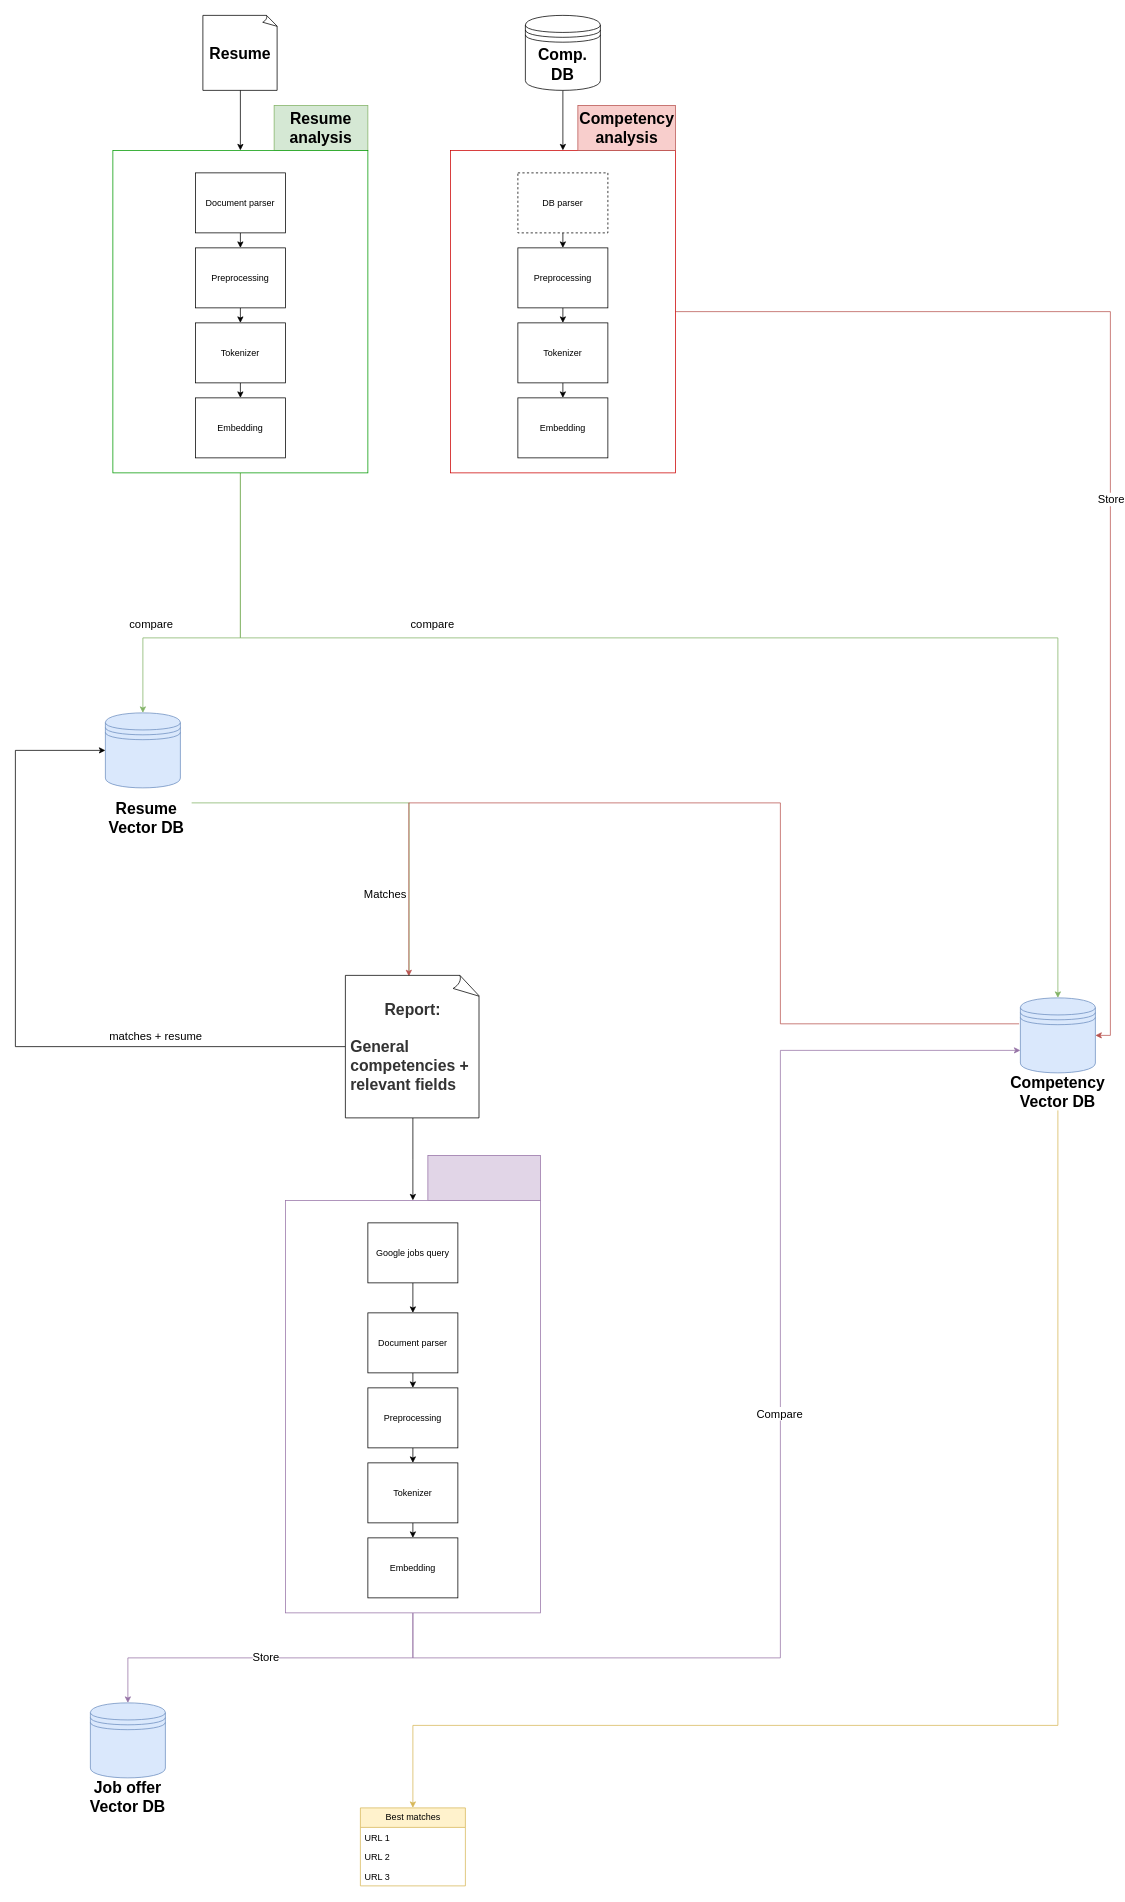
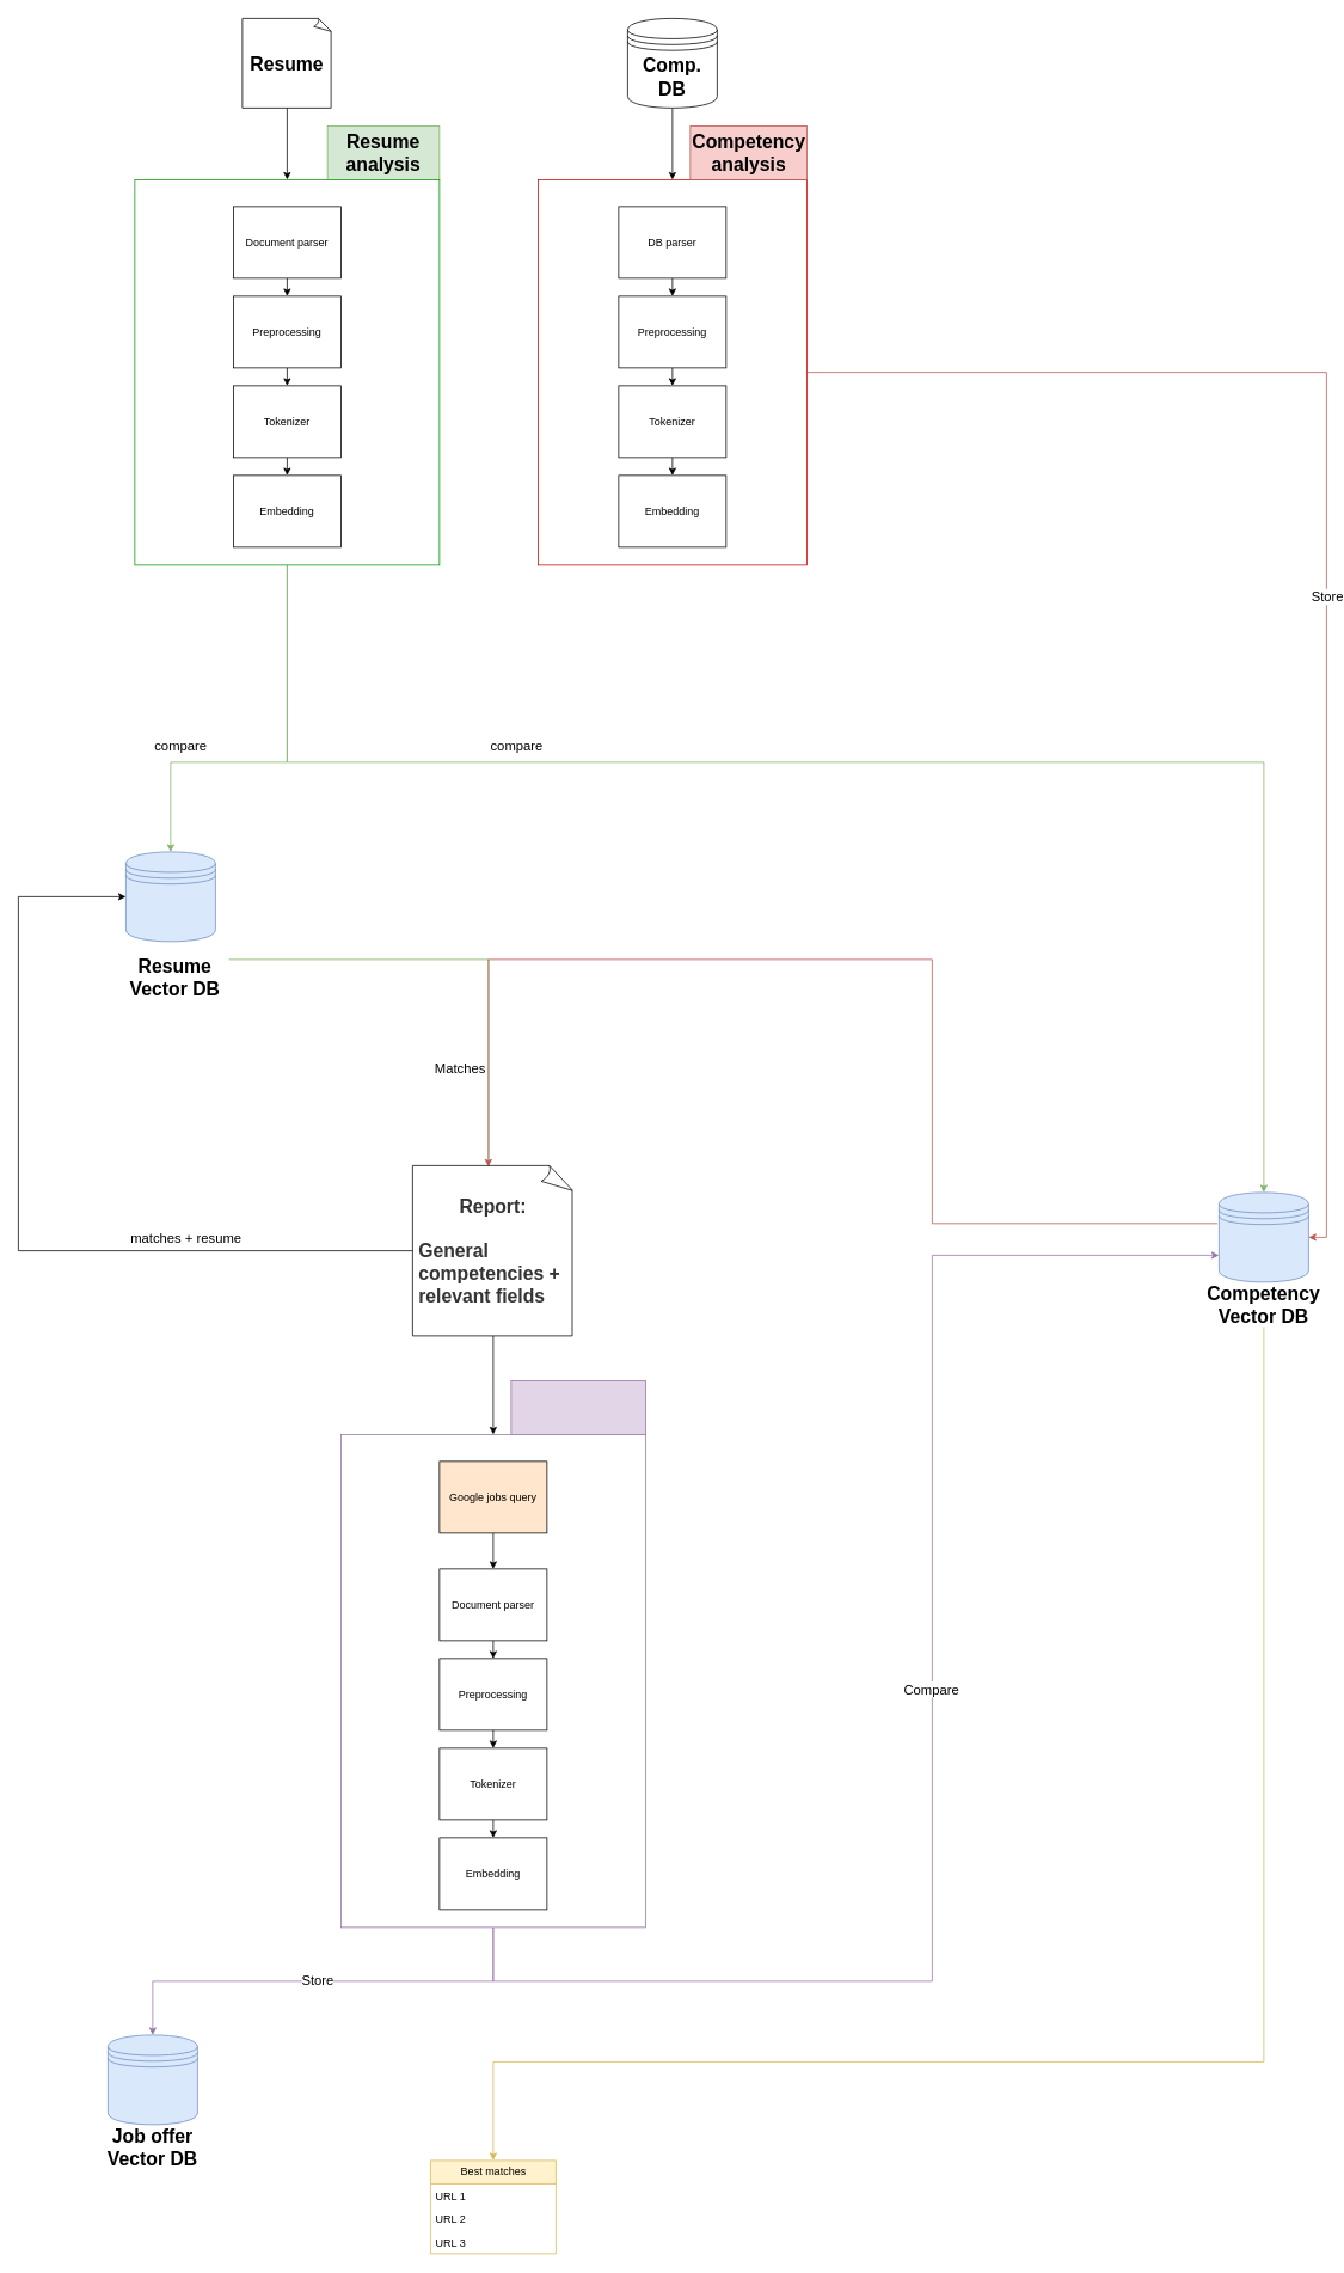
  <mxCell id="0" />
  <mxCell id="1" parent="0" />
  <mxCell id="2" value="" style="rounded=0;whiteSpace=wrap;html=1;fillColor=#d5e8d4;strokeColor=#82b366;" vertex="1" parent="1"><mxGeometry x="365" y="140" width="125" height="60" as="geometry" /></mxCell>
  <mxCell id="3" value="Resume" style="whiteSpace=wrap;html=1;shape=mxgraph.basic.document;fontStyle=1;fontSize=21;" vertex="1" parent="1"><mxGeometry x="270" y="20" width="100" height="100" as="geometry" /></mxCell>
  <mxCell id="4" style="edgeStyle=orthogonalEdgeStyle;rounded=0;orthogonalLoop=1;jettySize=auto;html=1;entryX=0.5;entryY=0;entryDx=0;entryDy=0;fillColor=#d5e8d4;strokeColor=#82b366;" edge="1" parent="1" source="7" target="17"><mxGeometry relative="1" as="geometry"><Array as="points"><mxPoint x="320" y="850" /><mxPoint x="190" y="850" /></Array></mxGeometry></mxCell>
  <mxCell id="5" value="compare" style="edgeLabel;html=1;align=center;verticalAlign=middle;resizable=0;points=[];fontSize=15;" vertex="1" connectable="0" parent="4"><mxGeometry x="0.08" y="3" relative="1" as="geometry"><mxPoint x="-97" y="-23" as="offset" /></mxGeometry></mxCell>
  <mxCell id="6" style="edgeStyle=orthogonalEdgeStyle;rounded=0;orthogonalLoop=1;jettySize=auto;html=1;fillColor=#d5e8d4;strokeColor=#82b366;" edge="1" parent="1" source="7" target="29"><mxGeometry relative="1" as="geometry"><mxPoint x="490" y="830" as="targetPoint" /><Array as="points"><mxPoint x="320" y="850" /><mxPoint x="1410" y="850" /></Array></mxGeometry></mxCell>
  <mxCell id="7" value="" style="rounded=0;whiteSpace=wrap;html=1;strokeColor=#009900;" vertex="1" parent="1"><mxGeometry x="150" y="200" width="340" height="430" as="geometry" /></mxCell>
  <mxCell id="8" value="Resume analysis" style="text;html=1;align=center;verticalAlign=middle;whiteSpace=wrap;rounded=0;fontSize=21;fontStyle=1" vertex="1" parent="1"><mxGeometry x="365" y="142.5" width="125" height="55" as="geometry" /></mxCell>
  <mxCell id="9" value="" style="endArrow=classic;html=1;rounded=0;exitX=0.5;exitY=1;exitDx=0;exitDy=0;exitPerimeter=0;entryX=0.5;entryY=0;entryDx=0;entryDy=0;" edge="1" parent="1" source="3" target="7"><mxGeometry width="50" height="50" relative="1" as="geometry"><mxPoint x="310" y="230" as="sourcePoint" /><mxPoint x="320" y="80" as="targetPoint" /></mxGeometry></mxCell>
  <mxCell id="10" style="edgeStyle=orthogonalEdgeStyle;rounded=0;orthogonalLoop=1;jettySize=auto;html=1;exitX=0.5;exitY=1;exitDx=0;exitDy=0;entryX=0.5;entryY=0;entryDx=0;entryDy=0;" edge="1" parent="1" source="11" target="13"><mxGeometry relative="1" as="geometry" /></mxCell>
  <mxCell id="11" value="Document parser" style="rounded=0;whiteSpace=wrap;html=1;" vertex="1" parent="1"><mxGeometry x="260" y="230" width="120" height="80" as="geometry" /></mxCell>
  <mxCell id="12" style="edgeStyle=orthogonalEdgeStyle;rounded=0;orthogonalLoop=1;jettySize=auto;html=1;exitX=0.5;exitY=1;exitDx=0;exitDy=0;entryX=0.5;entryY=0;entryDx=0;entryDy=0;" edge="1" parent="1" source="13" target="15"><mxGeometry relative="1" as="geometry" /></mxCell>
  <mxCell id="13" value="Preprocessing" style="rounded=0;whiteSpace=wrap;html=1;" vertex="1" parent="1"><mxGeometry x="260" y="330" width="120" height="80" as="geometry" /></mxCell>
  <mxCell id="14" style="edgeStyle=orthogonalEdgeStyle;rounded=0;orthogonalLoop=1;jettySize=auto;html=1;exitX=0.5;exitY=1;exitDx=0;exitDy=0;entryX=0.5;entryY=0;entryDx=0;entryDy=0;" edge="1" parent="1" source="15" target="16"><mxGeometry relative="1" as="geometry" /></mxCell>
  <mxCell id="15" value="Tokenizer" style="rounded=0;whiteSpace=wrap;html=1;" vertex="1" parent="1"><mxGeometry x="260" y="430" width="120" height="80" as="geometry" /></mxCell>
  <mxCell id="16" value="Embedding" style="rounded=0;whiteSpace=wrap;html=1;" vertex="1" parent="1"><mxGeometry x="260" y="530" width="120" height="80" as="geometry" /></mxCell>
  <mxCell id="17" value="" style="shape=datastore;whiteSpace=wrap;html=1;fillColor=#dae8fc;strokeColor=#6c8ebf;" vertex="1" parent="1"><mxGeometry x="140" y="950" width="100" height="100" as="geometry" /></mxCell>
  <mxCell id="18" style="edgeStyle=orthogonalEdgeStyle;rounded=0;orthogonalLoop=1;jettySize=auto;html=1;fillColor=#d5e8d4;strokeColor=#82b366;" edge="1" parent="1" source="20"><mxGeometry relative="1" as="geometry"><mxPoint x="545" y="1310" as="targetPoint" /><Array as="points"><mxPoint x="545" y="1070" /></Array></mxGeometry></mxCell>
  <mxCell id="19" value="Matches" style="edgeLabel;html=1;align=center;verticalAlign=middle;resizable=0;points=[];fontSize=15;" vertex="1" connectable="0" parent="18"><mxGeometry x="0.023" relative="1" as="geometry"><mxPoint x="-14" y="120" as="offset" /></mxGeometry></mxCell>
  <mxCell id="20" value="Resume Vector DB" style="text;html=1;align=center;verticalAlign=middle;whiteSpace=wrap;rounded=0;fontSize=21;fontStyle=1" vertex="1" parent="1"><mxGeometry x="135" y="1065" width="120" height="50" as="geometry" /></mxCell>
  <mxCell id="21" style="edgeStyle=orthogonalEdgeStyle;rounded=0;orthogonalLoop=1;jettySize=auto;html=1;entryX=1;entryY=0.5;entryDx=0;entryDy=0;fillColor=#f8cecc;strokeColor=#b85450;" edge="1" parent="1" source="23" target="29"><mxGeometry relative="1" as="geometry" /></mxCell>
  <mxCell id="22" value="&lt;font style=&quot;font-size: 15px;&quot;&gt;Store&lt;/font&gt;" style="edgeLabel;html=1;align=center;verticalAlign=middle;resizable=0;points=[];" vertex="1" connectable="0" parent="21"><mxGeometry x="0.059" relative="1" as="geometry"><mxPoint as="offset" /></mxGeometry></mxCell>
  <mxCell id="23" value="" style="rounded=0;whiteSpace=wrap;html=1;strokeColor=#CC0000;" vertex="1" parent="1"><mxGeometry x="600" y="200" width="300" height="430" as="geometry" /></mxCell>
  <mxCell id="24" value="" style="rounded=0;whiteSpace=wrap;html=1;fillColor=#f8cecc;strokeColor=#b85450;" vertex="1" parent="1"><mxGeometry x="770" y="140" width="130" height="60" as="geometry" /></mxCell>
  <mxCell id="25" value="Competency analysis" style="text;html=1;align=center;verticalAlign=middle;whiteSpace=wrap;rounded=0;fontSize=21;fontStyle=1" vertex="1" parent="1"><mxGeometry x="772.5" y="142.5" width="125" height="55" as="geometry" /></mxCell>
  <mxCell id="26" style="edgeStyle=orthogonalEdgeStyle;rounded=0;orthogonalLoop=1;jettySize=auto;html=1;entryX=0.5;entryY=0;entryDx=0;entryDy=0;" edge="1" parent="1" source="27" target="23"><mxGeometry relative="1" as="geometry" /></mxCell>
  <mxCell id="27" value="" style="shape=datastore;whiteSpace=wrap;html=1;" vertex="1" parent="1"><mxGeometry x="700" y="20" width="100" height="100" as="geometry" /></mxCell>
  <mxCell id="28" value="Comp. DB" style="text;html=1;align=center;verticalAlign=middle;whiteSpace=wrap;rounded=0;fontSize=21;fontStyle=1" vertex="1" parent="1"><mxGeometry x="700" y="60" width="100" height="50" as="geometry" /></mxCell>
  <mxCell id="29" value="" style="shape=datastore;whiteSpace=wrap;html=1;fillColor=#dae8fc;strokeColor=#6c8ebf;" vertex="1" parent="1"><mxGeometry x="1360" y="1330" width="100" height="100" as="geometry" /></mxCell>
  <mxCell id="30" style="edgeStyle=orthogonalEdgeStyle;rounded=0;orthogonalLoop=1;jettySize=auto;html=1;exitX=-0.017;exitY=0.346;exitDx=0;exitDy=0;exitPerimeter=0;fillColor=#f8cecc;strokeColor=#b85450;entryX=0.47;entryY=0.006;entryDx=0;entryDy=0;entryPerimeter=0;" edge="1" parent="1" source="29" target="44"><mxGeometry relative="1" as="geometry"><mxPoint x="1350" y="1360" as="sourcePoint" /><mxPoint x="540" y="1280" as="targetPoint" /><Array as="points"><mxPoint x="1040" y="1365" /><mxPoint x="1040" y="1070" /><mxPoint x="545" y="1070" /></Array></mxGeometry></mxCell>
  <mxCell id="31" style="edgeStyle=orthogonalEdgeStyle;rounded=0;orthogonalLoop=1;jettySize=auto;html=1;fillColor=#fff2cc;strokeColor=#d6b656;entryX=0.5;entryY=0;entryDx=0;entryDy=0;" edge="1" parent="1" source="32" target="60"><mxGeometry relative="1" as="geometry"><mxPoint x="1410" y="2440" as="targetPoint" /><Array as="points"><mxPoint x="1410" y="2300" /><mxPoint x="550" y="2300" /></Array></mxGeometry></mxCell>
  <mxCell id="32" value="Competency Vector DB" style="text;html=1;align=center;verticalAlign=middle;whiteSpace=wrap;rounded=0;fontSize=21;fontStyle=1" vertex="1" parent="1"><mxGeometry x="1350" y="1430" width="120" height="50" as="geometry" /></mxCell>
  <mxCell id="33" style="edgeStyle=orthogonalEdgeStyle;rounded=0;orthogonalLoop=1;jettySize=auto;html=1;exitX=0.5;exitY=1;exitDx=0;exitDy=0;entryX=0.5;entryY=0;entryDx=0;entryDy=0;" edge="1" parent="1" source="34" target="36"><mxGeometry relative="1" as="geometry" /></mxCell>
- <mxCell id="34" value="DB parser" style="rounded=0;whiteSpace=wrap;html=1;dashed=1;" vertex="1" parent="1"><mxGeometry x="690" y="230" width="120" height="80" as="geometry" /></mxCell>
+ <mxCell id="34" value="DB parser" style="rounded=0;whiteSpace=wrap;html=1;" vertex="1" parent="1"><mxGeometry x="690" y="230" width="120" height="80" as="geometry" /></mxCell>
  <mxCell id="35" style="edgeStyle=orthogonalEdgeStyle;rounded=0;orthogonalLoop=1;jettySize=auto;html=1;exitX=0.5;exitY=1;exitDx=0;exitDy=0;entryX=0.5;entryY=0;entryDx=0;entryDy=0;" edge="1" parent="1" source="36" target="38"><mxGeometry relative="1" as="geometry" /></mxCell>
  <mxCell id="36" value="Preprocessing" style="rounded=0;whiteSpace=wrap;html=1;" vertex="1" parent="1"><mxGeometry x="690" y="330" width="120" height="80" as="geometry" /></mxCell>
  <mxCell id="37" style="edgeStyle=orthogonalEdgeStyle;rounded=0;orthogonalLoop=1;jettySize=auto;html=1;exitX=0.5;exitY=1;exitDx=0;exitDy=0;entryX=0.5;entryY=0;entryDx=0;entryDy=0;" edge="1" parent="1" source="38" target="39"><mxGeometry relative="1" as="geometry" /></mxCell>
  <mxCell id="38" value="Tokenizer" style="rounded=0;whiteSpace=wrap;html=1;" vertex="1" parent="1"><mxGeometry x="690" y="430" width="120" height="80" as="geometry" /></mxCell>
  <mxCell id="39" value="Embedding" style="rounded=0;whiteSpace=wrap;html=1;" vertex="1" parent="1"><mxGeometry x="690" y="530" width="120" height="80" as="geometry" /></mxCell>
  <mxCell id="40" value="compare" style="edgeLabel;html=1;align=center;verticalAlign=middle;resizable=0;points=[];fontSize=15;" vertex="1" connectable="0" parent="1"><mxGeometry x="210" y="840" as="geometry"><mxPoint x="365" y="-10" as="offset" /></mxGeometry></mxCell>
  <mxCell id="41" style="edgeStyle=orthogonalEdgeStyle;rounded=0;orthogonalLoop=1;jettySize=auto;html=1;entryX=0;entryY=0.5;entryDx=0;entryDy=0;exitX=0;exitY=0.5;exitDx=0;exitDy=0;exitPerimeter=0;" edge="1" parent="1" source="44" target="17"><mxGeometry relative="1" as="geometry"><mxPoint x="450" y="1360" as="sourcePoint" /><Array as="points"><mxPoint x="20" y="1395" /><mxPoint x="20" y="1000" /></Array></mxGeometry></mxCell>
  <mxCell id="42" value="matches + resume" style="edgeLabel;html=1;align=center;verticalAlign=middle;resizable=0;points=[];fontSize=15;" vertex="1" connectable="0" parent="41"><mxGeometry x="-0.322" y="-4" relative="1" as="geometry"><mxPoint x="70" y="-11" as="offset" /></mxGeometry></mxCell>
  <mxCell id="43" style="edgeStyle=orthogonalEdgeStyle;rounded=0;orthogonalLoop=1;jettySize=auto;html=1;" edge="1" parent="1" source="44"><mxGeometry relative="1" as="geometry"><mxPoint x="550" y="1600" as="targetPoint" /></mxGeometry></mxCell>
  <mxCell id="44" value="&lt;div style=&quot;&quot;&gt;&lt;span style=&quot;color: rgb(51, 51, 51); font-size: 21px; font-weight: 700;&quot;&gt;Report:&lt;/span&gt;&lt;/div&gt;&lt;div style=&quot;&quot;&gt;&lt;span style=&quot;color: rgb(51, 51, 51); font-size: 21px; font-weight: 700;&quot;&gt;&lt;br&gt;&lt;/span&gt;&lt;/div&gt;&lt;span style=&quot;color: rgb(51, 51, 51); font-size: 21px; font-weight: 700;&quot;&gt;&lt;div style=&quot;text-align: left;&quot;&gt;&lt;span style=&quot;background-color: initial;&quot;&gt;&amp;nbsp;General&amp;nbsp; &amp;nbsp;competencies +&amp;nbsp; &amp;nbsp;relevant fields&lt;/span&gt;&lt;/div&gt;&lt;/span&gt;" style="whiteSpace=wrap;html=1;shape=mxgraph.basic.document" vertex="1" parent="1"><mxGeometry x="460" y="1300" width="180" height="190" as="geometry" /></mxCell>
  <mxCell id="45" value="" style="rounded=0;whiteSpace=wrap;html=1;fillColor=#e1d5e7;strokeColor=#9673a6;" vertex="1" parent="1"><mxGeometry x="570" y="1540" width="150" height="60" as="geometry" /></mxCell>
  <mxCell id="46" style="edgeStyle=orthogonalEdgeStyle;rounded=0;orthogonalLoop=1;jettySize=auto;html=1;exitX=0.5;exitY=1;exitDx=0;exitDy=0;fillColor=#e1d5e7;strokeColor=#9673a6;" edge="1" parent="1" source="50"><mxGeometry relative="1" as="geometry"><mxPoint x="1360" y="1400" as="targetPoint" /><Array as="points"><mxPoint x="550" y="2210" /><mxPoint x="1040" y="2210" /><mxPoint x="1040" y="1400" /></Array></mxGeometry></mxCell>
  <mxCell id="47" value="Compare" style="edgeLabel;html=1;align=center;verticalAlign=middle;resizable=0;points=[];fontSize=15;" vertex="1" connectable="0" parent="46"><mxGeometry x="0.044" y="2" relative="1" as="geometry"><mxPoint as="offset" /></mxGeometry></mxCell>
  <mxCell id="48" style="edgeStyle=orthogonalEdgeStyle;rounded=0;orthogonalLoop=1;jettySize=auto;html=1;fillColor=#e1d5e7;strokeColor=#9673a6;" edge="1" parent="1" source="50" target="64"><mxGeometry relative="1" as="geometry"><Array as="points"><mxPoint x="550" y="2210" /><mxPoint x="170" y="2210" /></Array></mxGeometry></mxCell>
  <mxCell id="49" value="Store" style="edgeLabel;html=1;align=center;verticalAlign=middle;resizable=0;points=[];fontSize=15;" vertex="1" connectable="0" parent="48"><mxGeometry x="0.027" y="-2" relative="1" as="geometry"><mxPoint as="offset" /></mxGeometry></mxCell>
  <mxCell id="50" value="" style="rounded=0;whiteSpace=wrap;html=1;strokeColor=#9673a6;fillColor=#FFFFFF;" vertex="1" parent="1"><mxGeometry x="380" y="1600" width="340" height="550" as="geometry" /></mxCell>
  <mxCell id="51" style="edgeStyle=orthogonalEdgeStyle;rounded=0;orthogonalLoop=1;jettySize=auto;html=1;exitX=0.5;exitY=1;exitDx=0;exitDy=0;entryX=0.5;entryY=0;entryDx=0;entryDy=0;" edge="1" parent="1" source="52" target="54"><mxGeometry relative="1" as="geometry" /></mxCell>
  <mxCell id="52" value="Document parser" style="rounded=0;whiteSpace=wrap;html=1;" vertex="1" parent="1"><mxGeometry x="490" y="1750" width="120" height="80" as="geometry" /></mxCell>
  <mxCell id="53" style="edgeStyle=orthogonalEdgeStyle;rounded=0;orthogonalLoop=1;jettySize=auto;html=1;exitX=0.5;exitY=1;exitDx=0;exitDy=0;entryX=0.5;entryY=0;entryDx=0;entryDy=0;" edge="1" parent="1" source="54" target="56"><mxGeometry relative="1" as="geometry" /></mxCell>
  <mxCell id="54" value="Preprocessing" style="rounded=0;whiteSpace=wrap;html=1;" vertex="1" parent="1"><mxGeometry x="490" y="1850" width="120" height="80" as="geometry" /></mxCell>
  <mxCell id="55" style="edgeStyle=orthogonalEdgeStyle;rounded=0;orthogonalLoop=1;jettySize=auto;html=1;exitX=0.5;exitY=1;exitDx=0;exitDy=0;entryX=0.5;entryY=0;entryDx=0;entryDy=0;" edge="1" parent="1" source="56" target="57"><mxGeometry relative="1" as="geometry" /></mxCell>
  <mxCell id="56" value="Tokenizer" style="rounded=0;whiteSpace=wrap;html=1;" vertex="1" parent="1"><mxGeometry x="490" y="1950" width="120" height="80" as="geometry" /></mxCell>
  <mxCell id="57" value="Embedding" style="rounded=0;whiteSpace=wrap;html=1;" vertex="1" parent="1"><mxGeometry x="490" y="2050" width="120" height="80" as="geometry" /></mxCell>
  <mxCell id="58" style="edgeStyle=orthogonalEdgeStyle;rounded=0;orthogonalLoop=1;jettySize=auto;html=1;entryX=0.5;entryY=0;entryDx=0;entryDy=0;" edge="1" parent="1" source="59" target="52"><mxGeometry relative="1" as="geometry" /></mxCell>
- <mxCell id="59" value="Google jobs query" style="rounded=0;whiteSpace=wrap;html=1;" vertex="1" parent="1"><mxGeometry x="490" y="1630" width="120" height="80" as="geometry" /></mxCell>
+ <mxCell id="59" value="Google jobs query" style="rounded=0;whiteSpace=wrap;html=1;fillColor=#ffe6cc;" vertex="1" parent="1"><mxGeometry x="490" y="1630" width="120" height="80" as="geometry" /></mxCell>
  <mxCell id="60" value="Best matches" style="swimlane;fontStyle=0;childLayout=stackLayout;horizontal=1;startSize=26;fillColor=#fff2cc;horizontalStack=0;resizeParent=1;resizeParentMax=0;resizeLast=0;collapsible=1;marginBottom=0;html=1;strokeColor=#d6b656;" vertex="1" parent="1"><mxGeometry x="480" y="2410" width="140" height="104" as="geometry" /></mxCell>
  <mxCell id="61" value="URL 1" style="text;strokeColor=none;fillColor=none;align=left;verticalAlign=top;spacingLeft=4;spacingRight=4;overflow=hidden;rotatable=0;points=[[0,0.5],[1,0.5]];portConstraint=eastwest;whiteSpace=wrap;html=1;" vertex="1" parent="60"><mxGeometry y="26" width="140" height="26" as="geometry" /></mxCell>
  <mxCell id="62" value="URL 2" style="text;strokeColor=none;fillColor=none;align=left;verticalAlign=top;spacingLeft=4;spacingRight=4;overflow=hidden;rotatable=0;points=[[0,0.5],[1,0.5]];portConstraint=eastwest;whiteSpace=wrap;html=1;" vertex="1" parent="60"><mxGeometry y="52" width="140" height="26" as="geometry" /></mxCell>
  <mxCell id="63" value="URL 3" style="text;strokeColor=none;fillColor=none;align=left;verticalAlign=top;spacingLeft=4;spacingRight=4;overflow=hidden;rotatable=0;points=[[0,0.5],[1,0.5]];portConstraint=eastwest;whiteSpace=wrap;html=1;" vertex="1" parent="60"><mxGeometry y="78" width="140" height="26" as="geometry" /></mxCell>
  <mxCell id="64" value="" style="shape=datastore;whiteSpace=wrap;html=1;fillColor=#dae8fc;strokeColor=#6c8ebf;" vertex="1" parent="1"><mxGeometry x="120" y="2270" width="100" height="100" as="geometry" /></mxCell>
  <mxCell id="65" value="Job offer Vector DB" style="text;html=1;align=center;verticalAlign=middle;whiteSpace=wrap;rounded=0;fontSize=21;fontStyle=1" vertex="1" parent="1"><mxGeometry x="110" y="2370" width="120" height="50" as="geometry" /></mxCell>
